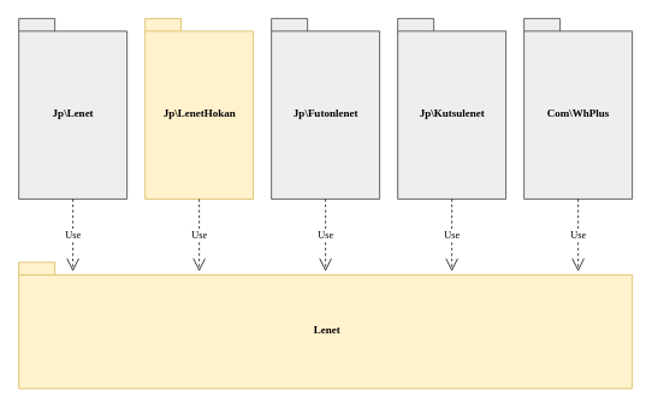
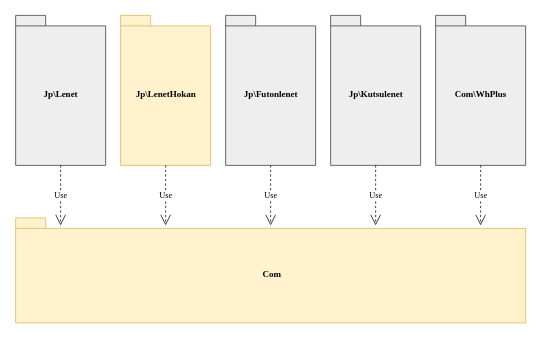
  <mxCell id="0" />
  <mxCell id="1" parent="0" />
- <mxCell id="2" value="&amp;nbsp;Lenet" style="shape=folder;fontStyle=1;spacingTop=10;tabWidth=40;tabHeight=14;tabPosition=left;html=1;fillColor=#fff2cc;strokeColor=#d6b656;direction=east;fontFamily=Comic Sans MS;" parent="1" vertex="1"><mxGeometry x="20" y="290" width="680" height="140" as="geometry" /></mxCell>
+ <mxCell id="2" value="&amp;nbsp;Com" style="shape=folder;fontStyle=1;spacingTop=10;tabWidth=40;tabHeight=14;tabPosition=left;html=1;fillColor=#fff2cc;strokeColor=#d6b656;direction=east;fontFamily=Comic Sans MS;" parent="1" vertex="1"><mxGeometry x="20" y="290" width="680" height="140" as="geometry" /></mxCell>
  <mxCell id="3" value="Jp\LenetHokan" style="shape=folder;fontStyle=1;spacingTop=10;tabWidth=40;tabHeight=14;tabPosition=left;html=1;direction=east;fillColor=#fff2cc;strokeColor=#d6b656;fontFamily=Comic Sans MS;" parent="1" vertex="1"><mxGeometry x="160" y="20" width="120" height="200" as="geometry" /></mxCell>
  <mxCell id="4" value="Jp\Kutsulenet" style="shape=folder;fontStyle=1;spacingTop=10;tabWidth=40;tabHeight=14;tabPosition=left;html=1;direction=east;fillColor=#eeeeee;strokeColor=#36393d;fontFamily=Comic Sans MS;" parent="1" vertex="1"><mxGeometry x="440" y="20" width="120" height="200" as="geometry" /></mxCell>
  <mxCell id="5" value="Jp\Futonlenet" style="shape=folder;fontStyle=1;spacingTop=10;tabWidth=40;tabHeight=14;tabPosition=left;html=1;direction=east;fillColor=#eeeeee;strokeColor=#36393d;fontFamily=Comic Sans MS;" parent="1" vertex="1"><mxGeometry x="300" y="20" width="120" height="200" as="geometry" /></mxCell>
  <mxCell id="6" value="Com\WhPlus" style="shape=folder;fontStyle=1;spacingTop=10;tabWidth=40;tabHeight=14;tabPosition=left;html=1;direction=east;fillColor=#eeeeee;strokeColor=#36393d;fontFamily=Comic Sans MS;" parent="1" vertex="1"><mxGeometry x="580" y="20" width="120" height="200" as="geometry" /></mxCell>
  <mxCell id="7" value="Jp\Lenet" style="shape=folder;fontStyle=1;spacingTop=10;tabWidth=40;tabHeight=14;tabPosition=left;html=1;fillColor=#eeeeee;strokeColor=#36393d;direction=east;fontFamily=Comic Sans MS;" parent="1" vertex="1"><mxGeometry x="20" y="20" width="120" height="200" as="geometry" /></mxCell>
  <mxCell id="8" value="Use" style="endArrow=open;endSize=12;dashed=1;html=1;exitX=0.5;exitY=1;exitDx=0;exitDy=0;exitPerimeter=0;fontFamily=Comic Sans MS;" parent="1" source="5" edge="1"><mxGeometry width="160" relative="1" as="geometry"><mxPoint x="190" y="228" as="sourcePoint" /><mxPoint x="360" y="300" as="targetPoint" /></mxGeometry></mxCell>
  <mxCell id="9" value="Use" style="endArrow=open;endSize=12;dashed=1;html=1;exitX=0.5;exitY=1;exitDx=0;exitDy=0;exitPerimeter=0;fontFamily=Comic Sans MS;" parent="1" source="3" edge="1"><mxGeometry width="160" relative="1" as="geometry"><mxPoint x="20" y="420" as="sourcePoint" /><mxPoint x="220" y="300" as="targetPoint" /></mxGeometry></mxCell>
  <mxCell id="10" value="Use" style="endArrow=open;endSize=12;dashed=1;html=1;exitX=0.5;exitY=1;exitDx=0;exitDy=0;exitPerimeter=0;fontFamily=Comic Sans MS;" parent="1" source="4" edge="1"><mxGeometry width="160" relative="1" as="geometry"><mxPoint x="190" y="230" as="sourcePoint" /><mxPoint x="500" y="300" as="targetPoint" /></mxGeometry></mxCell>
  <mxCell id="11" value="Use" style="endArrow=open;endSize=12;dashed=1;html=1;exitX=0.5;exitY=1;exitDx=0;exitDy=0;exitPerimeter=0;fontFamily=Comic Sans MS;" parent="1" source="7" edge="1"><mxGeometry width="160" relative="1" as="geometry"><mxPoint x="200" y="240" as="sourcePoint" /><mxPoint x="80" y="300" as="targetPoint" /></mxGeometry></mxCell>
  <mxCell id="12" value="Use" style="endArrow=open;endSize=12;dashed=1;html=1;exitX=0.5;exitY=1;exitDx=0;exitDy=0;exitPerimeter=0;fontFamily=Comic Sans MS;" parent="1" source="6" edge="1"><mxGeometry width="160" relative="1" as="geometry"><mxPoint x="80" y="230" as="sourcePoint" /><mxPoint x="640" y="300" as="targetPoint" /></mxGeometry></mxCell>
  <mxCell id="13" style="edgeStyle=orthogonalEdgeStyle;rounded=0;orthogonalLoop=1;jettySize=auto;html=1;exitX=0.5;exitY=1;exitDx=0;exitDy=0;exitPerimeter=0;" parent="1" source="2" target="2" edge="1"><mxGeometry relative="1" as="geometry" /></mxCell>
  <mxCell id="14" style="edgeStyle=orthogonalEdgeStyle;rounded=0;orthogonalLoop=1;jettySize=auto;html=1;exitX=0.5;exitY=1;exitDx=0;exitDy=0;exitPerimeter=0;fontFamily=Comic Sans MS;" parent="1" source="2" target="2" edge="1"><mxGeometry relative="1" as="geometry" /></mxCell>
